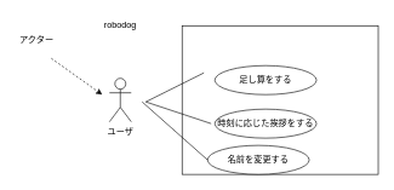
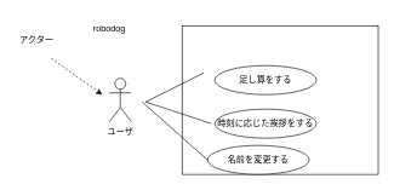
  <mxCell id="0" />
  <mxCell id="1" parent="0" />
  <mxCell id="2" value="ユーザ" style="shape=umlActor;verticalLabelPosition=bottom;verticalAlign=top;html=1;outlineConnect=0;" parent="1" vertex="1"><mxGeometry x="150" y="107.5" width="30" height="60" as="geometry" /></mxCell>
  <mxCell id="3" value="" style="endArrow=classic;html=1;dashed=1;" parent="1" edge="1"><mxGeometry width="50" height="50" relative="1" as="geometry"><mxPoint x="70" y="80" as="sourcePoint" /><mxPoint x="140" y="130" as="targetPoint" /></mxGeometry></mxCell>
  <mxCell id="4" value="アクター" style="text;html=1;align=center;verticalAlign=middle;whiteSpace=wrap;rounded=0;" parent="1" vertex="1"><mxGeometry x="20" y="40" width="60" height="30" as="geometry" /></mxCell>
  <mxCell id="5" value="" style="rounded=0;whiteSpace=wrap;html=1;" parent="1" vertex="1"><mxGeometry x="250" y="35" width="270" height="205" as="geometry" /></mxCell>
  <mxCell id="6" value="足し算をする" style="ellipse;whiteSpace=wrap;html=1;" parent="1" vertex="1"><mxGeometry x="295" y="90" width="140" height="40" as="geometry" /></mxCell>
  <mxCell id="7" value="時刻に応じた挨拶をする" style="ellipse;whiteSpace=wrap;html=1;" parent="1" vertex="1"><mxGeometry x="295" y="150" width="140" height="40" as="geometry" /></mxCell>
  <mxCell id="8" value="" style="endArrow=none;html=1;" parent="1" edge="1"><mxGeometry width="50" height="50" relative="1" as="geometry"><mxPoint x="200" y="140" as="sourcePoint" /><mxPoint x="280" y="100" as="targetPoint" /></mxGeometry></mxCell>
  <mxCell id="9" value="" style="endArrow=none;html=1;" parent="1" edge="1"><mxGeometry width="50" height="50" relative="1" as="geometry"><mxPoint x="200" y="140" as="sourcePoint" /><mxPoint x="290" y="170" as="targetPoint" /></mxGeometry></mxCell>
- <mxCell id="10" value="robodog" style="text;html=1;align=center;verticalAlign=middle;whiteSpace=wrap;rounded=0;" vertex="1" parent="1"><mxGeometry x="135" y="20" width="60" height="30" as="geometry" /></mxCell>
+ <mxCell id="10" value="robodog" style="text;html=1;align=center;verticalAlign=middle;whiteSpace=wrap;rounded=0;" vertex="1" parent="1"><mxGeometry x="120" y="25" width="60" height="30" as="geometry" /></mxCell>
  <mxCell id="11" value="名前を変更する" style="ellipse;whiteSpace=wrap;html=1;" vertex="1" parent="1"><mxGeometry x="285" y="200" width="140" height="40" as="geometry" /></mxCell>
  <mxCell id="12" value="" style="endArrow=none;html=1;" edge="1" parent="1"><mxGeometry width="50" height="50" relative="1" as="geometry"><mxPoint x="195" y="140" as="sourcePoint" /><mxPoint x="285" y="220" as="targetPoint" /></mxGeometry></mxCell>
